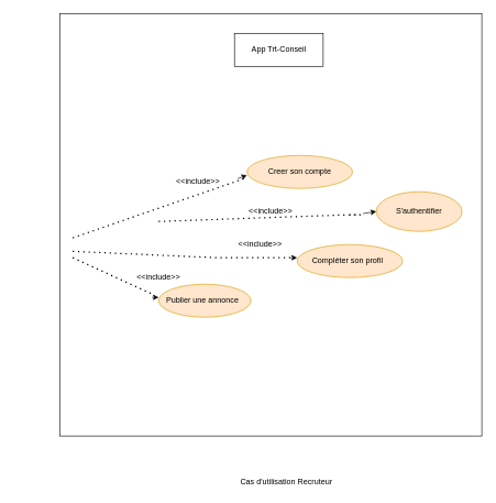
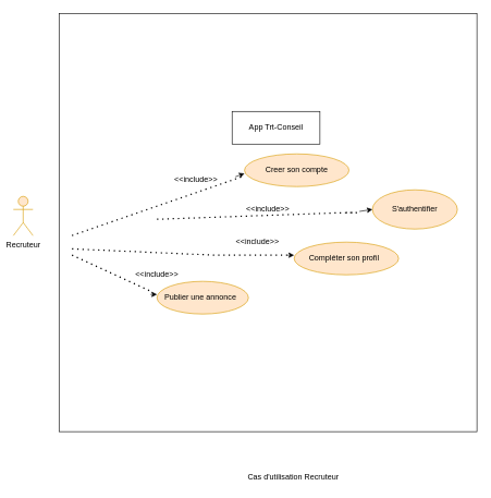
  <mxCell id="0" />
  <mxCell id="1" parent="0" />
  <mxCell id="2" value="" style="whiteSpace=wrap;html=1;aspect=fixed;" parent="1" vertex="1"><mxGeometry x="90" y="20" width="640" height="640" as="geometry" /></mxCell>
+ <mxCell id="3" value="Recruteur" style="shape=umlActor;verticalLabelPosition=bottom;verticalAlign=top;html=1;outlineConnect=0;fillColor=#ffe6cc;strokeColor=#d79b00;" parent="1" vertex="1"><mxGeometry x="20" y="300" width="30" height="60" as="geometry" /></mxCell>
  <mxCell id="4" value="S'authentifier" style="ellipse;whiteSpace=wrap;html=1;fillColor=#ffe6cc;strokeColor=#d79b00;" parent="1" vertex="1"><mxGeometry x="570" y="290" width="130" height="60" as="geometry" /></mxCell>
  <mxCell id="5" value="Creer son compte" style="ellipse;whiteSpace=wrap;html=1;fillColor=#ffe6cc;strokeColor=#d79b00;" parent="1" vertex="1"><mxGeometry x="374" y="235" width="160" height="50" as="geometry" /></mxCell>
  <mxCell id="6" value="&lt;span class=&quot;fontstyle0&quot;&gt;Publier une annonce&lt;/span&gt;&amp;nbsp;&amp;nbsp;" style="ellipse;whiteSpace=wrap;html=1;fillColor=#ffe6cc;strokeColor=#d79b00;" parent="1" vertex="1"><mxGeometry x="240" y="430" width="140" height="50" as="geometry" /></mxCell>
  <mxCell id="7" value="" style="endArrow=none;dashed=1;html=1;dashPattern=1 3;strokeWidth=2;" parent="1" edge="1"><mxGeometry width="50" height="50" relative="1" as="geometry"><mxPoint x="240" y="335" as="sourcePoint" /><mxPoint x="524" y="325" as="targetPoint" /><Array as="points"><mxPoint x="524" y="325" /><mxPoint x="550" y="325" /></Array></mxGeometry></mxCell>
  <mxCell id="8" value="&amp;lt;&amp;lt;include&amp;gt;&amp;gt;" style="text;html=1;strokeColor=none;fillColor=none;align=center;verticalAlign=middle;whiteSpace=wrap;rounded=0;" parent="1" vertex="1"><mxGeometry x="280" y="265" width="40" height="20" as="geometry" /></mxCell>
  <mxCell id="9" value="&amp;lt;&amp;lt;include&amp;gt;&amp;gt;" style="text;html=1;strokeColor=none;fillColor=none;align=center;verticalAlign=middle;whiteSpace=wrap;rounded=0;" parent="1" vertex="1"><mxGeometry x="390" y="310" width="40" height="20" as="geometry" /></mxCell>
- <mxCell id="10" value="&lt;span class=&quot;fontstyle0&quot;&gt;App Trt-Conseil&lt;/span&gt;" style="rounded=0;whiteSpace=wrap;html=1;" parent="1" vertex="1"><mxGeometry x="355" y="50" width="134.5" height="50" as="geometry" /></mxCell>
+ <mxCell id="10" value="&lt;span class=&quot;fontstyle0&quot;&gt;App Trt-Conseil&lt;/span&gt;" style="rounded=0;whiteSpace=wrap;html=1;" parent="1" vertex="1"><mxGeometry x="355" y="170" width="134.5" height="50" as="geometry" /></mxCell>
  <mxCell id="11" value="" style="endArrow=classic;html=1;entryX=0;entryY=0.5;entryDx=0;entryDy=0;" parent="1" target="4" edge="1"><mxGeometry width="50" height="50" relative="1" as="geometry"><mxPoint x="550" y="323" as="sourcePoint" /><mxPoint x="400" y="380" as="targetPoint" /></mxGeometry></mxCell>
- <mxCell id="12" value="Cas d'utilisation Recruteur" style="text;html=1;strokeColor=none;fillColor=none;align=center;verticalAlign=middle;whiteSpace=wrap;rounded=0;" parent="1" vertex="1"><mxGeometry x="334" y="720" width="200" height="20" as="geometry" /></mxCell>
+ <mxCell id="12" value="Cas d'utilisation Recruteur" style="text;html=1;strokeColor=none;fillColor=none;align=center;verticalAlign=middle;whiteSpace=wrap;rounded=0;" parent="1" vertex="1"><mxGeometry x="349" y="720" width="200" height="20" as="geometry" /></mxCell>
  <mxCell id="13" value="&lt;span class=&quot;fontstyle0&quot;&gt;Compléter son profil&lt;/span&gt;&amp;nbsp;&amp;nbsp;" style="ellipse;whiteSpace=wrap;html=1;fillColor=#ffe6cc;strokeColor=#d79b00;" vertex="1" parent="1"><mxGeometry x="450" y="370" width="160" height="50" as="geometry" /></mxCell>
  <mxCell id="14" value="" style="endArrow=none;dashed=1;html=1;dashPattern=1 3;strokeWidth=2;exitX=0.031;exitY=0.531;exitDx=0;exitDy=0;exitPerimeter=0;" edge="1" parent="1" source="2"><mxGeometry width="50" height="50" relative="1" as="geometry"><mxPoint x="180" y="330" as="sourcePoint" /><mxPoint x="370" y="270" as="targetPoint" /></mxGeometry></mxCell>
  <mxCell id="15" value="" style="endArrow=classic;html=1;" edge="1" parent="1"><mxGeometry width="50" height="50" relative="1" as="geometry"><mxPoint x="360" y="270" as="sourcePoint" /><mxPoint x="374" y="265" as="targetPoint" /></mxGeometry></mxCell>
  <mxCell id="16" value="" style="endArrow=none;dashed=1;html=1;dashPattern=1 3;strokeWidth=2;exitX=0.031;exitY=0.578;exitDx=0;exitDy=0;exitPerimeter=0;" edge="1" parent="1" source="2"><mxGeometry width="50" height="50" relative="1" as="geometry"><mxPoint x="140" y="390" as="sourcePoint" /><mxPoint x="230" y="445" as="targetPoint" /></mxGeometry></mxCell>
  <mxCell id="17" value="" style="endArrow=classic;html=1;" edge="1" parent="1"><mxGeometry width="50" height="50" relative="1" as="geometry"><mxPoint x="230" y="450" as="sourcePoint" /><mxPoint x="240" y="450" as="targetPoint" /></mxGeometry></mxCell>
  <mxCell id="18" value="" style="endArrow=none;dashed=1;html=1;dashPattern=1 3;strokeWidth=2;exitX=0.031;exitY=0.563;exitDx=0;exitDy=0;exitPerimeter=0;" edge="1" parent="1" source="2"><mxGeometry width="50" height="50" relative="1" as="geometry"><mxPoint x="350" y="430" as="sourcePoint" /><mxPoint x="440" y="390" as="targetPoint" /><Array as="points"><mxPoint x="330" y="390" /></Array></mxGeometry></mxCell>
  <mxCell id="19" value="" style="endArrow=classic;html=1;" edge="1" parent="1"><mxGeometry width="50" height="50" relative="1" as="geometry"><mxPoint x="440" y="390" as="sourcePoint" /><mxPoint x="450" y="390" as="targetPoint" /></mxGeometry></mxCell>
  <mxCell id="20" value="&amp;lt;&amp;lt;include&amp;gt;&amp;gt;" style="text;html=1;strokeColor=none;fillColor=none;align=center;verticalAlign=middle;whiteSpace=wrap;rounded=0;" vertex="1" parent="1"><mxGeometry x="374" y="360" width="40" height="20" as="geometry" /></mxCell>
  <mxCell id="21" value="&amp;lt;&amp;lt;include&amp;gt;&amp;gt;" style="text;html=1;strokeColor=none;fillColor=none;align=center;verticalAlign=middle;whiteSpace=wrap;rounded=0;" vertex="1" parent="1"><mxGeometry x="220" y="410" width="40" height="20" as="geometry" /></mxCell>
